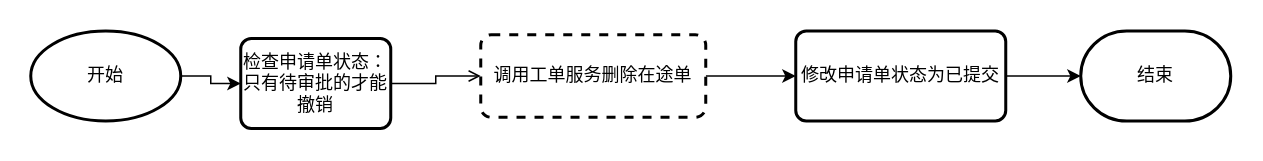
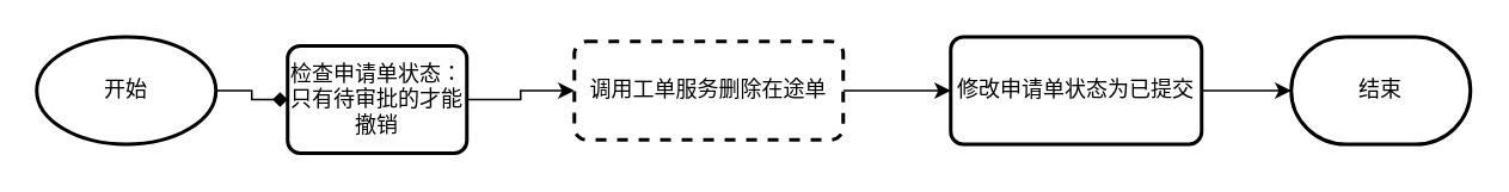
  <mxCell id="0" />
  <mxCell id="1" parent="0" />
- <mxCell id="2" value="" style="edgeStyle=orthogonalEdgeStyle;rounded=0;orthogonalLoop=1;jettySize=auto;html=1;" edge="1" parent="1" source="3" target="5"><mxGeometry relative="1" as="geometry" /></mxCell>
+ <mxCell id="2" value="" style="edgeStyle=orthogonalEdgeStyle;rounded=0;orthogonalLoop=1;jettySize=auto;html=1;endArrow=diamond;" edge="1" parent="1" source="3" target="5"><mxGeometry relative="1" as="geometry" /></mxCell>
  <mxCell id="3" value="开始" style="strokeWidth=2;html=1;shape=mxgraph.flowchart.start_1;whiteSpace=wrap;" vertex="1" parent="1"><mxGeometry y="20" width="100" height="60" as="geometry" x="20" /></mxCell>
- <mxCell id="4" value="" style="edgeStyle=orthogonalEdgeStyle;rounded=0;orthogonalLoop=1;jettySize=auto;html=1;endArrow=open;" edge="1" parent="1" source="5" target="7"><mxGeometry relative="1" as="geometry" /></mxCell>
+ <mxCell id="4" value="" style="edgeStyle=orthogonalEdgeStyle;rounded=0;orthogonalLoop=1;jettySize=auto;html=1;" edge="1" parent="1" source="5" target="7"><mxGeometry relative="1" as="geometry" /></mxCell>
  <mxCell id="5" value="检查申请单状态：&lt;br&gt;只有待审批的才能撤销" style="rounded=1;whiteSpace=wrap;html=1;absoluteArcSize=1;arcSize=14;strokeWidth=2;" vertex="1" parent="1"><mxGeometry x="160" y="25" width="100" height="60" as="geometry" /></mxCell>
  <mxCell id="6" value="" style="edgeStyle=orthogonalEdgeStyle;rounded=0;orthogonalLoop=1;jettySize=auto;html=1;" edge="1" parent="1" source="7" target="9"><mxGeometry relative="1" as="geometry" /></mxCell>
  <mxCell id="7" value="调用工单服务删除在途单" style="rounded=1;whiteSpace=wrap;html=1;absoluteArcSize=1;arcSize=14;strokeWidth=2;dashed=1;" vertex="1" parent="1"><mxGeometry x="320" y="22.5" width="150" height="55" as="geometry" /></mxCell>
  <mxCell id="8" value="" style="edgeStyle=orthogonalEdgeStyle;rounded=0;orthogonalLoop=1;jettySize=auto;html=1;" edge="1" parent="1" source="9" target="10"><mxGeometry relative="1" as="geometry" /></mxCell>
  <mxCell id="9" value="修改申请单状态为已提交" style="rounded=1;whiteSpace=wrap;html=1;absoluteArcSize=1;arcSize=14;strokeWidth=2;" vertex="1" parent="1"><mxGeometry x="530" y="20" width="140" height="60" as="geometry" /></mxCell>
  <mxCell id="10" value="结束" style="strokeWidth=2;html=1;shape=mxgraph.flowchart.terminator;whiteSpace=wrap;" vertex="1" parent="1"><mxGeometry x="720" y="20" width="100" height="60" as="geometry" /></mxCell>
